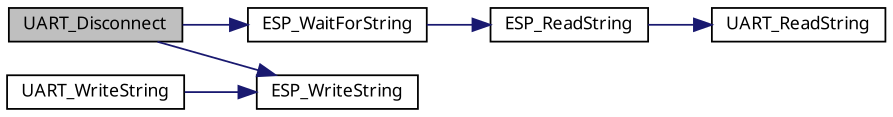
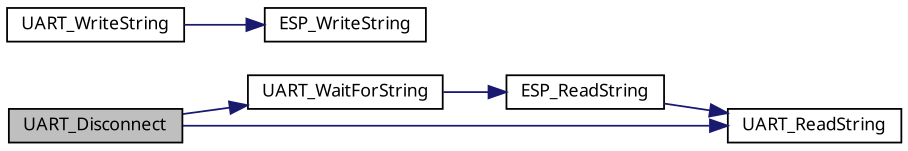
  digraph {
    fontname="Noto Sans"
    rankdir=LR
    node [color=black fillcolor=white fontname="Noto Sans" fontsize=10 shape=record style=filled]
    edge [color=midnightblue fontname="Noto Sans" fontsize=10 labelfontname=Helvetica labelfontsize=10 style=solid]
    n1 [fillcolor=grey75 fontcolor=black height=0.2 label=UART_Disconnect width=0.4]
-   n2 [height=0.2 label=ESP_WaitForString width=0.4]
+   n2 [height=0.2 label=UART_WaitForString width=0.4]
    n3 [height=0.2 label=ESP_WriteString width=0.4]
    n4 [height=0.2 label=ESP_ReadString width=0.4]
    n5 [height=0.2 label=UART_ReadString width=0.4]
    n6 [height=0.2 label=UART_WriteString width=0.4]
    n1 -> n2
-   n1 -> n3
+   n1 -> n5
    n2 -> n4
    n4 -> n5
    n6 -> n3
  }
